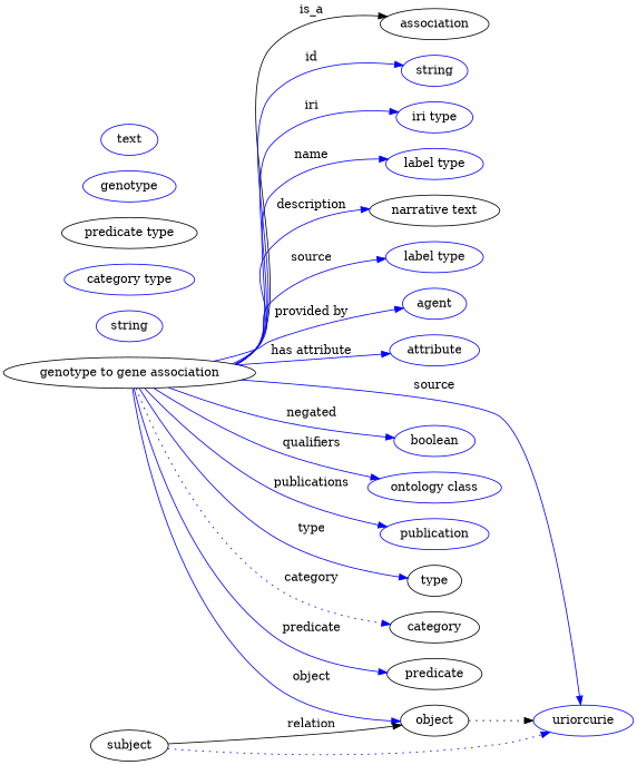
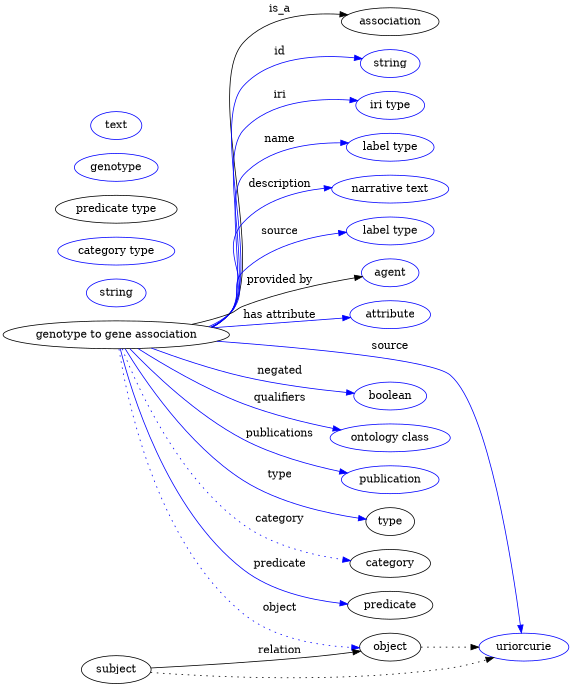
  digraph {
    rankdir=LR
    node [color=blue]
    edge [color=blue style=solid]
    n1 [height=0.5 label="genotype to gene association" width=4.0621 color=""]
    association [height=0.5 width=1.7512 color=""]
    n3 [height=0.5 label=string width=1.0652]
    n4 [height=0.5 label="iri type" width=1.2277]
    n5 [height=0.5 label="label type" width=1.5707]
-   n6 [color=black height=0.5 label="narrative text" width=2.0943]
+   n6 [height=0.5 label="narrative text" width=2.0943]
    n7 [height=0.5 label="label type" width=1.5707]
    n8 [height=0.5 label=agent width=1.0291]
    n9 [height=0.5 label=attribute width=1.4443]
    n10 [height=0.5 label=uriorcurie width=1.6068]
    n11 [height=0.5 label=boolean width=1.2999]
    n12 [height=0.5 label="ontology class" width=2.1484]
    n13 [height=0.5 label=publication width=1.7512]
    type [height=0.5 width=0.86659 color=""]
    category [height=0.5 width=1.4443 color=""]
    predicate [height=0.5 width=1.5346 color=""]
    object [height=0.5 width=1.1013 color=""]
    subject [height=0.5 width=1.2457 color=""]
    n19 [height=0.5 label=string width=1.0652]
    n20 [height=0.5 label="category type" width=2.0943]
    n21 [color=black height=0.5 label="predicate type" width=2.1845]
    n22 [height=0.5 label=genotype width=1.4985]
    n23 [height=0.5 label=text width=0.92075]
    n1 -> association [label=is_a color="" style=""]
    n1 -> n3 [label=id]
    n1 -> n4 [label=iri]
    n1 -> n5 [label=name]
    n1 -> n6 [label=description]
    n1 -> n7 [label=source]
-   n1 -> n8 [label="provided by"]
+   n1 -> n8 [color=black label="provided by"]
    n1 -> n9 [label="has attribute"]
    n1 -> n10 [label=source]
    n1 -> n11 [label=negated]
    n1 -> n12 [label=qualifiers]
    n1 -> n13 [label=publications]
    n1 -> type [label=type]
    n1 -> category [label=category style=dotted]
    n1 -> predicate [label=predicate]
-   n1 -> object [label=object]
+   n1 -> object [label=object style=dotted]
    object -> n10 [style=dotted color=""]
-   subject -> n10 [style=dotted]
+   subject -> n10 [style=dotted color=""]
    subject -> object [label=relation color="" style=""]
  }
